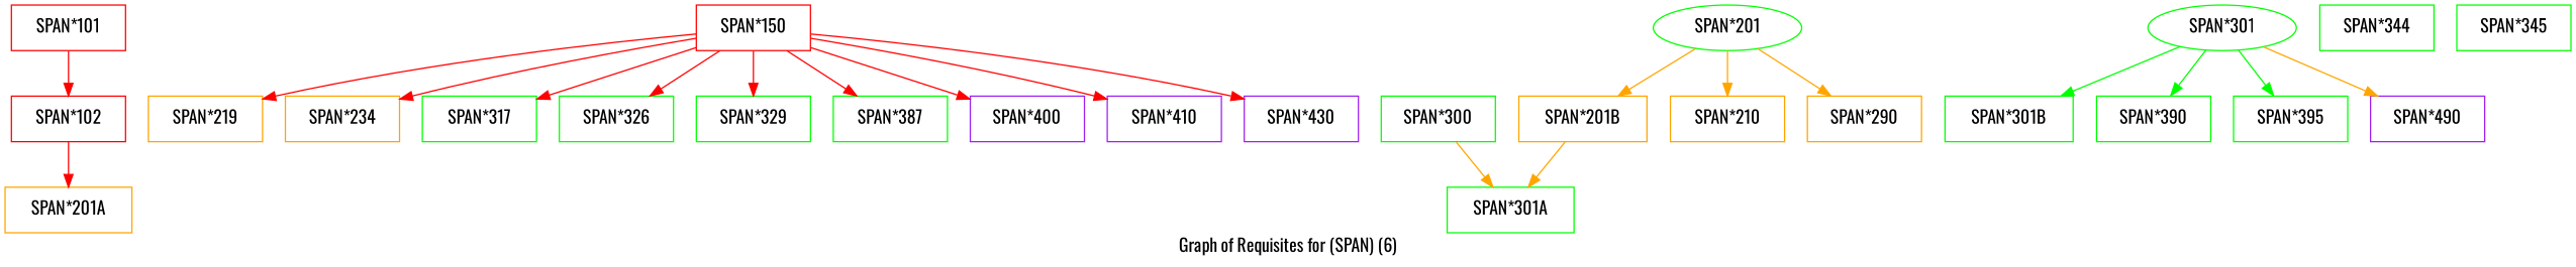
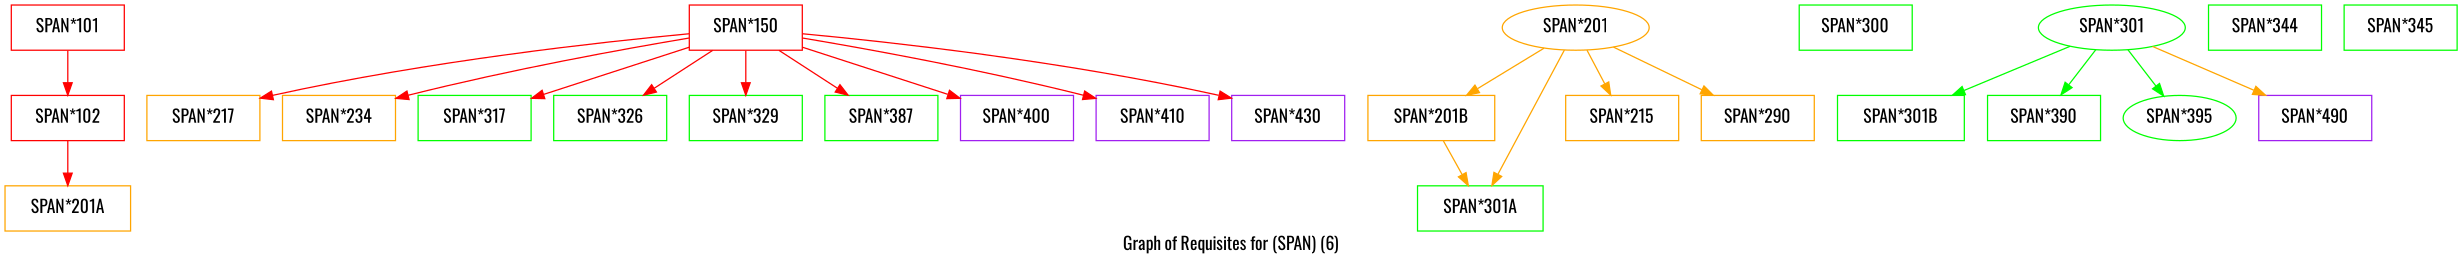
  strict digraph {
    fontname=Oswald
    label="Graph of Requisites for (SPAN) (6)"
    node [color=green fontname=Oswald shape=box]
    edge [color=red fontname=Oswald]
    "SPAN*101" [color=red height=0.5 width=1.25]
    "SPAN*102" [color=red height=0.5 width=1.25]
    "SPAN*201A" [color=orange height=0.5 width=1.3889]
    "SPAN*150" [color=red height=0.5 width=1.25]
-   "SPAN*217" [color=orange height=0.5 width=1.25 label="SPAN*219"]
+   "SPAN*217" [color=orange height=0.5 width=1.25]
    "SPAN*234" [color=orange height=0.5 width=1.25]
    "SPAN*317" [height=0.5 width=1.25]
    "SPAN*326" [height=0.5 width=1.25]
    "SPAN*329" [height=0.5 width=1.25]
    "SPAN*387" [height=0.5 width=1.25]
    "SPAN*400" [color=purple height=0.5 width=1.25]
    "SPAN*410" [color=purple height=0.5 width=1.25]
    "SPAN*430" [color=purple height=0.5 width=1.25]
    "SPAN*201B" [color=orange height=0.5 width=1.4028]
    "SPAN*301A" [height=0.5 width=1.3889]
-   "SPAN*201" [height=0.5 width=1.6249 shape=""]
-   "SPAN*210" [color=orange height=0.5 width=1.25]
+   "SPAN*201" [color=orange height=0.5 width=1.6249 shape=""]
+   "SPAN*210" [color=orange height=0.5 width=1.25 label="SPAN*215"]
    "SPAN*290" [color=orange height=0.5 width=1.25]
    "SPAN*300" [height=0.5 width=1.25]
    "SPAN*301B" [height=0.5 width=1.4028]
    "SPAN*301" [height=0.5 width=1.6249 shape=""]
    "SPAN*390" [height=0.5 width=1.25]
-   "SPAN*395" [height=0.5 width=1.25]
+   "SPAN*395" [height=0.5 shape=ellipse width=1.25]
    "SPAN*490" [color=purple height=0.5 width=1.25]
    "SPAN*344" [height=0.5 width=1.25]
    "SPAN*345" [height=0.5 width=1.25]
    "SPAN*101" -> "SPAN*102"
    "SPAN*102" -> "SPAN*201A"
    "SPAN*150" -> "SPAN*217"
    "SPAN*150" -> "SPAN*234"
    "SPAN*150" -> "SPAN*317"
    "SPAN*150" -> "SPAN*326"
    "SPAN*150" -> "SPAN*329"
    "SPAN*150" -> "SPAN*387"
    "SPAN*150" -> "SPAN*400"
    "SPAN*150" -> "SPAN*410"
    "SPAN*150" -> "SPAN*430"
    "SPAN*201B" -> "SPAN*301A" [color=orange]
    "SPAN*201" -> "SPAN*201B" [color=orange]
-   "SPAN*300" -> "SPAN*301A" [color=orange]
+   "SPAN*201" -> "SPAN*301A" [color=orange]
    "SPAN*201" -> "SPAN*210" [color=orange]
    "SPAN*201" -> "SPAN*290" [color=orange]
    "SPAN*301" -> "SPAN*301B" [color=green]
    "SPAN*301" -> "SPAN*390" [color=green]
    "SPAN*301" -> "SPAN*395" [color=green]
    "SPAN*301" -> "SPAN*490" [color=orange]
  }
